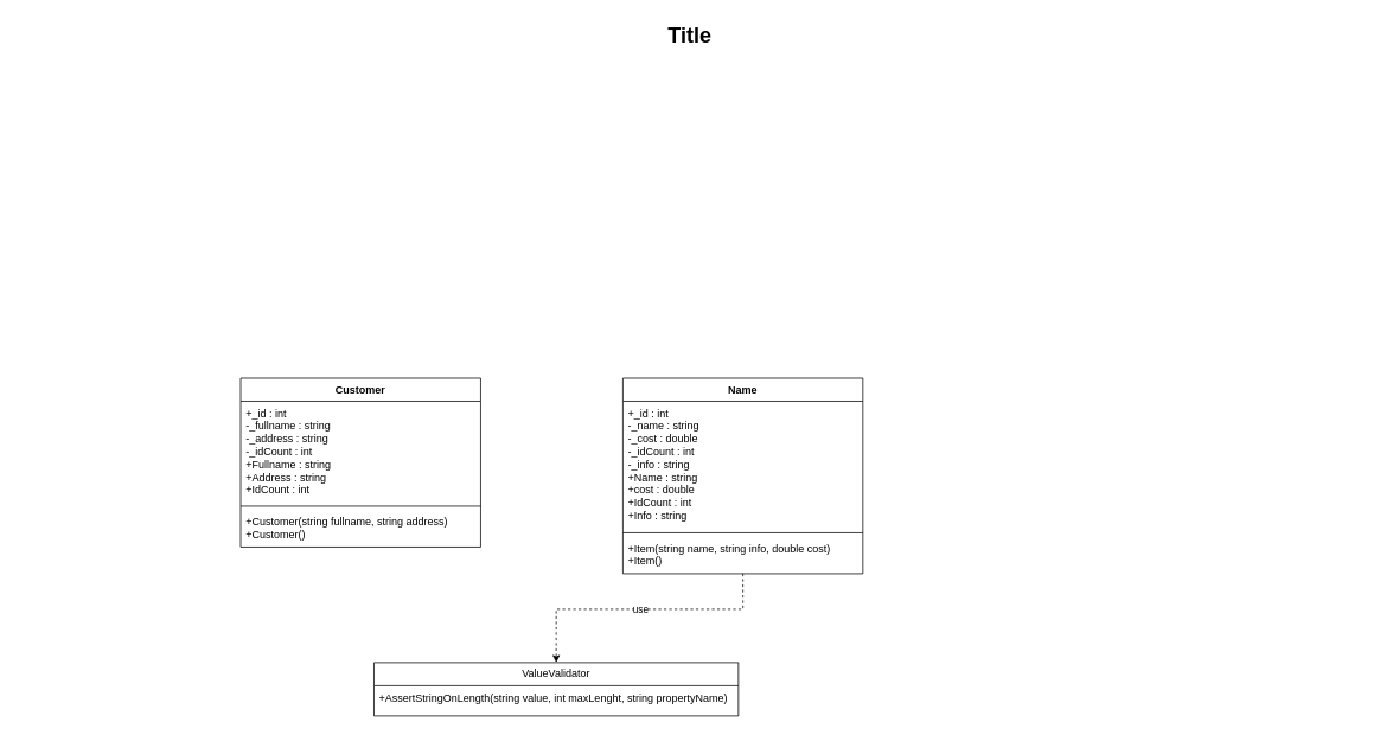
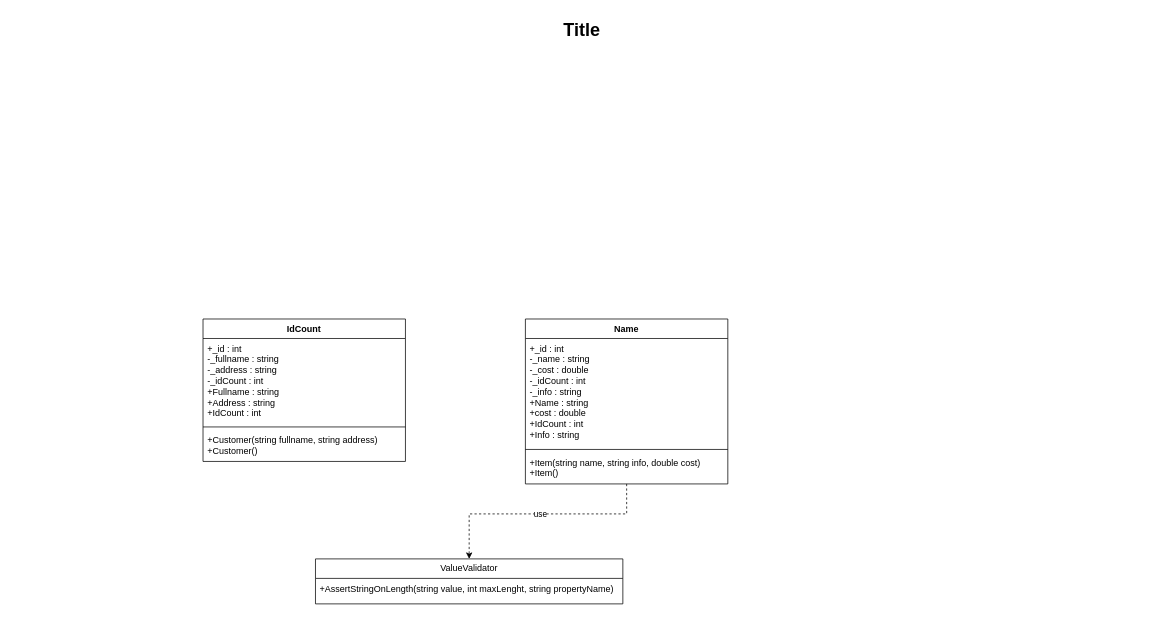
  <mxCell id="0" style=";html=1;" />
  <mxCell id="1" style=";html=1;" parent="0" />
  <mxCell id="2" value="Title" style="text;strokeColor=none;fillColor=none;html=1;fontSize=24;fontStyle=1;verticalAlign=middle;align=center;" parent="1" vertex="1"><mxGeometry x="20" y="20" width="1510" height="40" as="geometry" /></mxCell>
- <mxCell id="3" value="Customer" style="swimlane;fontStyle=1;align=center;verticalAlign=top;childLayout=stackLayout;horizontal=1;startSize=26;horizontalStack=0;resizeParent=1;resizeParentMax=0;resizeLast=0;collapsible=1;marginBottom=0;whiteSpace=wrap;html=1;" vertex="1" parent="1"><mxGeometry x="270" y="425" width="270" height="190" as="geometry" /></mxCell>
+ <mxCell id="3" value="IdCount" style="swimlane;fontStyle=1;align=center;verticalAlign=top;childLayout=stackLayout;horizontal=1;startSize=26;horizontalStack=0;resizeParent=1;resizeParentMax=0;resizeLast=0;collapsible=1;marginBottom=0;whiteSpace=wrap;html=1;" vertex="1" parent="1"><mxGeometry x="270" y="425" width="270" height="190" as="geometry" /></mxCell>
  <mxCell id="4" value="+_id : int&lt;div&gt;-_fullname : string&lt;/div&gt;&lt;div&gt;-_address : string&lt;/div&gt;&lt;div&gt;-_idCount : int&lt;/div&gt;&lt;div&gt;&lt;div&gt;+Fullname : string&lt;/div&gt;&lt;div&gt;+Address : string&lt;/div&gt;&lt;div&gt;+IdCount : int&lt;/div&gt;&lt;/div&gt;" style="text;strokeColor=none;fillColor=none;align=left;verticalAlign=top;spacingLeft=4;spacingRight=4;overflow=hidden;rotatable=0;points=[[0,0.5],[1,0.5]];portConstraint=eastwest;whiteSpace=wrap;html=1;" vertex="1" parent="3"><mxGeometry y="26" width="270" height="114" as="geometry" /></mxCell>
  <mxCell id="5" value="" style="line;strokeWidth=1;fillColor=none;align=left;verticalAlign=middle;spacingTop=-1;spacingLeft=3;spacingRight=3;rotatable=0;labelPosition=right;points=[];portConstraint=eastwest;strokeColor=inherit;" vertex="1" parent="3"><mxGeometry y="140" width="270" height="8" as="geometry" /></mxCell>
  <mxCell id="6" value="+Customer(string fullname, string address)&lt;div&gt;+Customer()&lt;/div&gt;" style="text;strokeColor=none;fillColor=none;align=left;verticalAlign=top;spacingLeft=4;spacingRight=4;overflow=hidden;rotatable=0;points=[[0,0.5],[1,0.5]];portConstraint=eastwest;whiteSpace=wrap;html=1;" vertex="1" parent="3"><mxGeometry y="148" width="270" height="42" as="geometry" /></mxCell>
  <mxCell id="7" value="use" style="edgeStyle=orthogonalEdgeStyle;rounded=0;orthogonalLoop=1;jettySize=auto;html=1;entryX=0.5;entryY=0;entryDx=0;entryDy=0;dashed=1;" edge="1" parent="1"><mxGeometry relative="1" as="geometry"><mxPoint x="835.053" y="645" as="sourcePoint" /><mxPoint x="625" y="745" as="targetPoint" /><Array as="points"><mxPoint x="835" y="685" /><mxPoint x="625" y="685" /></Array></mxGeometry></mxCell>
  <mxCell id="8" value="Name" style="swimlane;fontStyle=1;align=center;verticalAlign=top;childLayout=stackLayout;horizontal=1;startSize=26;horizontalStack=0;resizeParent=1;resizeParentMax=0;resizeLast=0;collapsible=1;marginBottom=0;whiteSpace=wrap;html=1;" vertex="1" parent="1"><mxGeometry x="700" y="425" width="270" height="220" as="geometry" /></mxCell>
  <mxCell id="9" value="+_id : int&lt;div&gt;-_name : string&lt;/div&gt;&lt;div&gt;-_cost : double&lt;/div&gt;&lt;div&gt;-_idCount : int&lt;/div&gt;&lt;div&gt;-_info : string&lt;/div&gt;&lt;div&gt;&lt;div&gt;+Name : string&lt;/div&gt;&lt;div&gt;+cost : double&lt;/div&gt;&lt;div&gt;+IdCount : int&lt;/div&gt;&lt;/div&gt;&lt;div&gt;+Info : string&lt;/div&gt;" style="text;strokeColor=none;fillColor=none;align=left;verticalAlign=top;spacingLeft=4;spacingRight=4;overflow=hidden;rotatable=0;points=[[0,0.5],[1,0.5]];portConstraint=eastwest;whiteSpace=wrap;html=1;" vertex="1" parent="8"><mxGeometry y="26" width="270" height="144" as="geometry" /></mxCell>
  <mxCell id="10" value="" style="line;strokeWidth=1;fillColor=none;align=left;verticalAlign=middle;spacingTop=-1;spacingLeft=3;spacingRight=3;rotatable=0;labelPosition=right;points=[];portConstraint=eastwest;strokeColor=inherit;" vertex="1" parent="8"><mxGeometry y="170" width="270" height="8" as="geometry" /></mxCell>
  <mxCell id="11" value="+Item(string name, string info, double cost)&lt;div&gt;+Item()&lt;/div&gt;" style="text;strokeColor=none;fillColor=none;align=left;verticalAlign=top;spacingLeft=4;spacingRight=4;overflow=hidden;rotatable=0;points=[[0,0.5],[1,0.5]];portConstraint=eastwest;whiteSpace=wrap;html=1;" vertex="1" parent="8"><mxGeometry y="178" width="270" height="42" as="geometry" /></mxCell>
  <mxCell id="12" value="ValueValidator" style="swimlane;fontStyle=0;childLayout=stackLayout;horizontal=1;startSize=26;fillColor=none;horizontalStack=0;resizeParent=1;resizeParentMax=0;resizeLast=0;collapsible=1;marginBottom=0;whiteSpace=wrap;html=1;" vertex="1" parent="1"><mxGeometry x="420" y="745" width="410" height="60" as="geometry" /></mxCell>
  <mxCell id="13" value="+AssertStringOnLength(string value, int maxLenght, string propertyName)&lt;div&gt;&lt;br&gt;&lt;/div&gt;" style="text;strokeColor=none;fillColor=none;align=left;verticalAlign=top;spacingLeft=4;spacingRight=4;overflow=hidden;rotatable=0;points=[[0,0.5],[1,0.5]];portConstraint=eastwest;whiteSpace=wrap;html=1;" vertex="1" parent="12"><mxGeometry y="26" width="410" height="34" as="geometry" /></mxCell>
